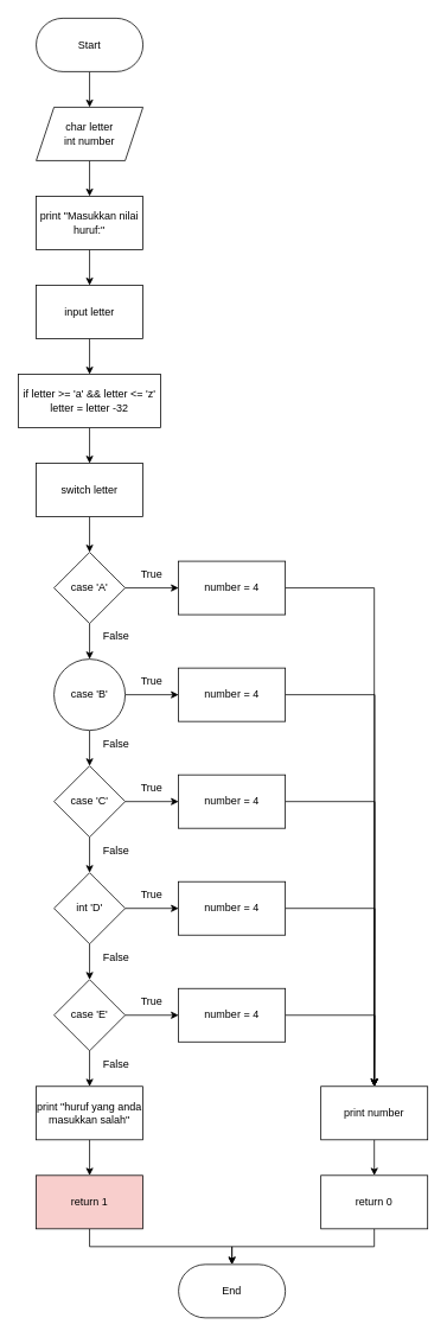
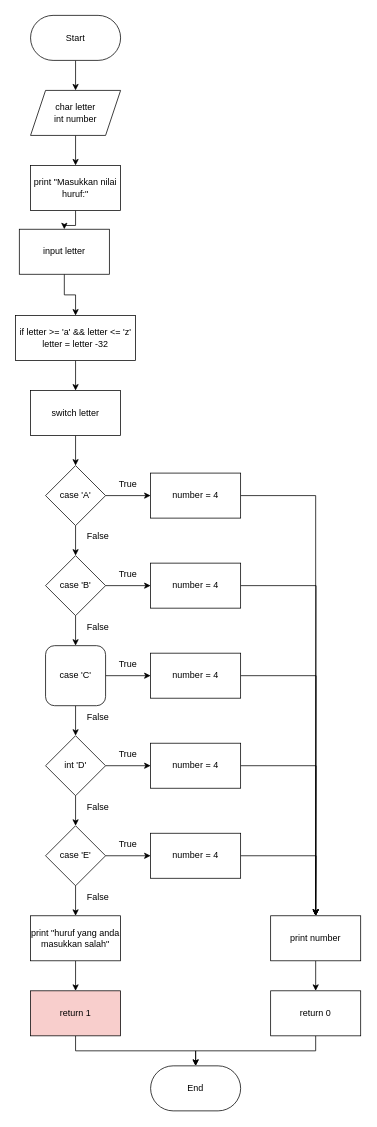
  <mxCell id="0" />
  <mxCell id="1" parent="0" />
  <mxCell id="2" value="" style="edgeStyle=orthogonalEdgeStyle;rounded=0;orthogonalLoop=1;jettySize=auto;html=1;" parent="1" source="3" target="6" edge="1"><mxGeometry relative="1" as="geometry" /></mxCell>
  <mxCell id="3" value="Start" style="rounded=1;whiteSpace=wrap;html=1;arcSize=50;" parent="1" vertex="1"><mxGeometry x="40" y="20" width="120" height="60" as="geometry" /></mxCell>
  <mxCell id="4" value="End" style="rounded=1;whiteSpace=wrap;html=1;arcSize=50;" parent="1" vertex="1"><mxGeometry x="200" y="1420" width="120" height="60" as="geometry" /></mxCell>
  <mxCell id="5" value="" style="edgeStyle=orthogonalEdgeStyle;rounded=0;orthogonalLoop=1;jettySize=auto;html=1;" parent="1" source="6" target="8" edge="1"><mxGeometry relative="1" as="geometry" /></mxCell>
  <mxCell id="6" value="char letter&lt;br&gt;int number" style="shape=parallelogram;perimeter=parallelogramPerimeter;whiteSpace=wrap;html=1;fixedSize=1;" parent="1" vertex="1"><mxGeometry x="40" y="120" width="120" height="60" as="geometry" /></mxCell>
  <mxCell id="7" value="" style="edgeStyle=orthogonalEdgeStyle;rounded=0;orthogonalLoop=1;jettySize=auto;html=1;" parent="1" source="8" target="10" edge="1"><mxGeometry relative="1" as="geometry" /></mxCell>
  <mxCell id="8" value="print &quot;Masukkan nilai huruf:&quot;" style="rounded=0;whiteSpace=wrap;html=1;" parent="1" vertex="1"><mxGeometry x="40" y="220" width="120" height="60" as="geometry" /></mxCell>
  <mxCell id="9" value="" style="edgeStyle=orthogonalEdgeStyle;rounded=0;orthogonalLoop=1;jettySize=auto;html=1;" parent="1" source="10" target="12" edge="1"><mxGeometry relative="1" as="geometry" /></mxCell>
- <mxCell id="10" value="input letter" style="rounded=0;whiteSpace=wrap;html=1;" parent="1" vertex="1"><mxGeometry x="40" y="320" width="120" height="60" as="geometry" /></mxCell>
+ <mxCell id="10" value="input letter" style="rounded=0;whiteSpace=wrap;html=1;" parent="1" vertex="1"><mxGeometry x="25" y="305" width="120" height="60" as="geometry" /></mxCell>
  <mxCell id="11" value="" style="edgeStyle=orthogonalEdgeStyle;rounded=0;orthogonalLoop=1;jettySize=auto;html=1;" parent="1" source="12" target="17" edge="1"><mxGeometry relative="1" as="geometry" /></mxCell>
  <mxCell id="12" value="&lt;div&gt;if letter &amp;gt;= 'a' &amp;amp;&amp;amp; letter &amp;lt;= 'z'&lt;/div&gt;&lt;div&gt;letter = letter -32&lt;br&gt;&lt;/div&gt;" style="rounded=0;whiteSpace=wrap;html=1;" parent="1" vertex="1"><mxGeometry x="20" y="420" width="160" height="60" as="geometry" /></mxCell>
  <mxCell id="13" value="" style="edgeStyle=orthogonalEdgeStyle;rounded=0;orthogonalLoop=1;jettySize=auto;html=1;" parent="1" source="15" target="31" edge="1"><mxGeometry relative="1" as="geometry" /></mxCell>
  <mxCell id="14" value="" style="edgeStyle=orthogonalEdgeStyle;rounded=0;orthogonalLoop=1;jettySize=auto;html=1;" parent="1" source="15" target="20" edge="1"><mxGeometry relative="1" as="geometry" /></mxCell>
  <mxCell id="15" value="case 'A'" style="rhombus;whiteSpace=wrap;html=1;" parent="1" vertex="1"><mxGeometry x="60" y="620" width="80" height="80" as="geometry" /></mxCell>
  <mxCell id="16" value="" style="edgeStyle=orthogonalEdgeStyle;rounded=0;orthogonalLoop=1;jettySize=auto;html=1;" parent="1" source="17" target="15" edge="1"><mxGeometry relative="1" as="geometry" /></mxCell>
  <mxCell id="17" value="switch letter" style="rounded=0;whiteSpace=wrap;html=1;" parent="1" vertex="1"><mxGeometry x="40" y="520" width="120" height="60" as="geometry" /></mxCell>
  <mxCell id="18" value="" style="edgeStyle=orthogonalEdgeStyle;rounded=0;orthogonalLoop=1;jettySize=auto;html=1;" parent="1" source="20" target="33" edge="1"><mxGeometry relative="1" as="geometry" /></mxCell>
  <mxCell id="19" value="" style="edgeStyle=orthogonalEdgeStyle;rounded=0;orthogonalLoop=1;jettySize=auto;html=1;" parent="1" source="20" target="23" edge="1"><mxGeometry relative="1" as="geometry" /></mxCell>
- <mxCell id="20" value="case 'B'" style="ellipse;whiteSpace=wrap;html=1;" parent="1" vertex="1"><mxGeometry x="60" y="740" width="80" height="80" as="geometry" /></mxCell>
+ <mxCell id="20" value="case 'B'" style="rhombus;whiteSpace=wrap;html=1;" parent="1" vertex="1"><mxGeometry x="60" y="740" width="80" height="80" as="geometry" /></mxCell>
  <mxCell id="21" value="" style="edgeStyle=orthogonalEdgeStyle;rounded=0;orthogonalLoop=1;jettySize=auto;html=1;" parent="1" source="23" target="26" edge="1"><mxGeometry relative="1" as="geometry" /></mxCell>
  <mxCell id="22" value="" style="edgeStyle=orthogonalEdgeStyle;rounded=0;orthogonalLoop=1;jettySize=auto;html=1;" parent="1" source="23" target="35" edge="1"><mxGeometry relative="1" as="geometry" /></mxCell>
- <mxCell id="23" value="case 'C'" style="rhombus;whiteSpace=wrap;html=1;" parent="1" vertex="1"><mxGeometry x="60" y="860" width="80" height="80" as="geometry" /></mxCell>
+ <mxCell id="23" value="case 'C'" style="whiteSpace=wrap;html=1;rounded=1;" parent="1" vertex="1"><mxGeometry x="60" y="860" width="80" height="80" as="geometry" /></mxCell>
  <mxCell id="24" value="" style="edgeStyle=orthogonalEdgeStyle;rounded=0;orthogonalLoop=1;jettySize=auto;html=1;" parent="1" source="26" target="29" edge="1"><mxGeometry relative="1" as="geometry" /></mxCell>
  <mxCell id="25" value="" style="edgeStyle=orthogonalEdgeStyle;rounded=0;orthogonalLoop=1;jettySize=auto;html=1;" parent="1" source="26" target="37" edge="1"><mxGeometry relative="1" as="geometry" /></mxCell>
  <mxCell id="26" value="int 'D'" style="rhombus;whiteSpace=wrap;html=1;" parent="1" vertex="1"><mxGeometry x="60" y="980" width="80" height="80" as="geometry" /></mxCell>
  <mxCell id="27" value="" style="edgeStyle=orthogonalEdgeStyle;rounded=0;orthogonalLoop=1;jettySize=auto;html=1;" parent="1" source="29" target="41" edge="1"><mxGeometry relative="1" as="geometry" /></mxCell>
  <mxCell id="28" value="" style="edgeStyle=orthogonalEdgeStyle;rounded=0;orthogonalLoop=1;jettySize=auto;html=1;" parent="1" source="29" target="39" edge="1"><mxGeometry relative="1" as="geometry" /></mxCell>
  <mxCell id="29" value="case 'E'" style="rhombus;whiteSpace=wrap;html=1;" parent="1" vertex="1"><mxGeometry x="60" y="1100" width="80" height="80" as="geometry" /></mxCell>
  <mxCell id="30" style="edgeStyle=orthogonalEdgeStyle;rounded=0;orthogonalLoop=1;jettySize=auto;html=1;exitX=1;exitY=0.5;exitDx=0;exitDy=0;entryX=0.5;entryY=0;entryDx=0;entryDy=0;" parent="1" source="31" target="43" edge="1"><mxGeometry relative="1" as="geometry" /></mxCell>
  <mxCell id="31" value="number = 4" style="rounded=0;whiteSpace=wrap;html=1;" parent="1" vertex="1"><mxGeometry x="200" y="630" width="120" height="60" as="geometry" /></mxCell>
  <mxCell id="32" style="edgeStyle=orthogonalEdgeStyle;rounded=0;orthogonalLoop=1;jettySize=auto;html=1;exitX=1;exitY=0.5;exitDx=0;exitDy=0;" parent="1" source="33" edge="1"><mxGeometry relative="1" as="geometry"><mxPoint x="420" y="1220" as="targetPoint" /></mxGeometry></mxCell>
  <mxCell id="33" value="number = 4" style="rounded=0;whiteSpace=wrap;html=1;" parent="1" vertex="1"><mxGeometry x="200" y="750" width="120" height="60" as="geometry" /></mxCell>
  <mxCell id="34" style="edgeStyle=orthogonalEdgeStyle;rounded=0;orthogonalLoop=1;jettySize=auto;html=1;exitX=1;exitY=0.5;exitDx=0;exitDy=0;" parent="1" source="35" edge="1"><mxGeometry relative="1" as="geometry"><mxPoint x="420" y="1220" as="targetPoint" /></mxGeometry></mxCell>
  <mxCell id="35" value="number = 4" style="rounded=0;whiteSpace=wrap;html=1;" parent="1" vertex="1"><mxGeometry x="200" y="870" width="120" height="60" as="geometry" /></mxCell>
  <mxCell id="36" style="edgeStyle=orthogonalEdgeStyle;rounded=0;orthogonalLoop=1;jettySize=auto;html=1;exitX=1;exitY=0.5;exitDx=0;exitDy=0;" parent="1" source="37" edge="1"><mxGeometry relative="1" as="geometry"><mxPoint x="420" y="1220" as="targetPoint" /></mxGeometry></mxCell>
  <mxCell id="37" value="number = 4" style="rounded=0;whiteSpace=wrap;html=1;" parent="1" vertex="1"><mxGeometry x="200" y="990" width="120" height="60" as="geometry" /></mxCell>
  <mxCell id="38" style="edgeStyle=orthogonalEdgeStyle;rounded=0;orthogonalLoop=1;jettySize=auto;html=1;exitX=1;exitY=0.5;exitDx=0;exitDy=0;" parent="1" source="39" edge="1"><mxGeometry relative="1" as="geometry"><mxPoint x="420" y="1220" as="targetPoint" /></mxGeometry></mxCell>
  <mxCell id="39" value="number = 4" style="rounded=0;whiteSpace=wrap;html=1;" parent="1" vertex="1"><mxGeometry x="200" y="1110" width="120" height="60" as="geometry" /></mxCell>
  <mxCell id="40" value="" style="edgeStyle=orthogonalEdgeStyle;rounded=0;orthogonalLoop=1;jettySize=auto;html=1;" parent="1" source="41" target="45" edge="1"><mxGeometry relative="1" as="geometry" /></mxCell>
  <mxCell id="41" value="print &quot;huruf yang anda masukkan salah&quot;" style="rounded=0;whiteSpace=wrap;html=1;" parent="1" vertex="1"><mxGeometry x="40" y="1220" width="120" height="60" as="geometry" /></mxCell>
  <mxCell id="42" value="" style="edgeStyle=orthogonalEdgeStyle;rounded=0;orthogonalLoop=1;jettySize=auto;html=1;" parent="1" source="43" target="47" edge="1"><mxGeometry relative="1" as="geometry" /></mxCell>
  <mxCell id="43" value="print number" style="rounded=0;whiteSpace=wrap;html=1;" parent="1" vertex="1"><mxGeometry x="360" y="1220" width="120" height="60" as="geometry" /></mxCell>
  <mxCell id="44" style="edgeStyle=orthogonalEdgeStyle;rounded=0;orthogonalLoop=1;jettySize=auto;html=1;exitX=0.5;exitY=1;exitDx=0;exitDy=0;entryX=0.5;entryY=0;entryDx=0;entryDy=0;" parent="1" source="45" target="4" edge="1"><mxGeometry relative="1" as="geometry" /></mxCell>
  <mxCell id="45" value="return 1" style="rounded=0;whiteSpace=wrap;html=1;fillColor=#f8cecc;" parent="1" vertex="1"><mxGeometry x="40" y="1320" width="120" height="60" as="geometry" /></mxCell>
  <mxCell id="46" style="edgeStyle=orthogonalEdgeStyle;rounded=0;orthogonalLoop=1;jettySize=auto;html=1;exitX=0.5;exitY=1;exitDx=0;exitDy=0;entryX=0.5;entryY=0;entryDx=0;entryDy=0;" parent="1" source="47" target="4" edge="1"><mxGeometry relative="1" as="geometry" /></mxCell>
  <mxCell id="47" value="return 0" style="rounded=0;whiteSpace=wrap;html=1;" parent="1" vertex="1"><mxGeometry x="360" y="1320" width="120" height="60" as="geometry" /></mxCell>
  <mxCell id="48" value="&lt;div&gt;True&lt;/div&gt;" style="text;html=1;strokeColor=none;fillColor=none;align=center;verticalAlign=middle;whiteSpace=wrap;rounded=0;" vertex="1" parent="1"><mxGeometry x="140" y="630" width="60" height="30" as="geometry" /></mxCell>
  <mxCell id="49" value="&lt;div&gt;True&lt;/div&gt;" style="text;html=1;strokeColor=none;fillColor=none;align=center;verticalAlign=middle;whiteSpace=wrap;rounded=0;" vertex="1" parent="1"><mxGeometry x="140" y="750" width="60" height="30" as="geometry" /></mxCell>
  <mxCell id="50" value="&lt;div&gt;True&lt;/div&gt;" style="text;html=1;strokeColor=none;fillColor=none;align=center;verticalAlign=middle;whiteSpace=wrap;rounded=0;" vertex="1" parent="1"><mxGeometry x="140" y="870" width="60" height="30" as="geometry" /></mxCell>
  <mxCell id="51" value="&lt;div&gt;True&lt;/div&gt;" style="text;html=1;strokeColor=none;fillColor=none;align=center;verticalAlign=middle;whiteSpace=wrap;rounded=0;" vertex="1" parent="1"><mxGeometry x="140" y="990" width="60" height="30" as="geometry" /></mxCell>
  <mxCell id="52" value="&lt;div&gt;True&lt;/div&gt;" style="text;html=1;strokeColor=none;fillColor=none;align=center;verticalAlign=middle;whiteSpace=wrap;rounded=0;" vertex="1" parent="1"><mxGeometry x="140" y="1110" width="60" height="30" as="geometry" /></mxCell>
  <mxCell id="53" value="False" style="text;html=1;strokeColor=none;fillColor=none;align=center;verticalAlign=middle;whiteSpace=wrap;rounded=0;" vertex="1" parent="1"><mxGeometry x="100" y="700" width="60" height="30" as="geometry" /></mxCell>
  <mxCell id="54" value="False" style="text;html=1;strokeColor=none;fillColor=none;align=center;verticalAlign=middle;whiteSpace=wrap;rounded=0;" vertex="1" parent="1"><mxGeometry x="100" y="820" width="60" height="30" as="geometry" /></mxCell>
  <mxCell id="55" value="False" style="text;html=1;strokeColor=none;fillColor=none;align=center;verticalAlign=middle;whiteSpace=wrap;rounded=0;" vertex="1" parent="1"><mxGeometry x="100" y="940" width="60" height="30" as="geometry" /></mxCell>
  <mxCell id="56" value="False" style="text;html=1;strokeColor=none;fillColor=none;align=center;verticalAlign=middle;whiteSpace=wrap;rounded=0;" vertex="1" parent="1"><mxGeometry x="100" y="1060" width="60" height="30" as="geometry" /></mxCell>
  <mxCell id="57" value="False" style="text;html=1;strokeColor=none;fillColor=none;align=center;verticalAlign=middle;whiteSpace=wrap;rounded=0;" vertex="1" parent="1"><mxGeometry x="100" y="1180" width="60" height="30" as="geometry" /></mxCell>
